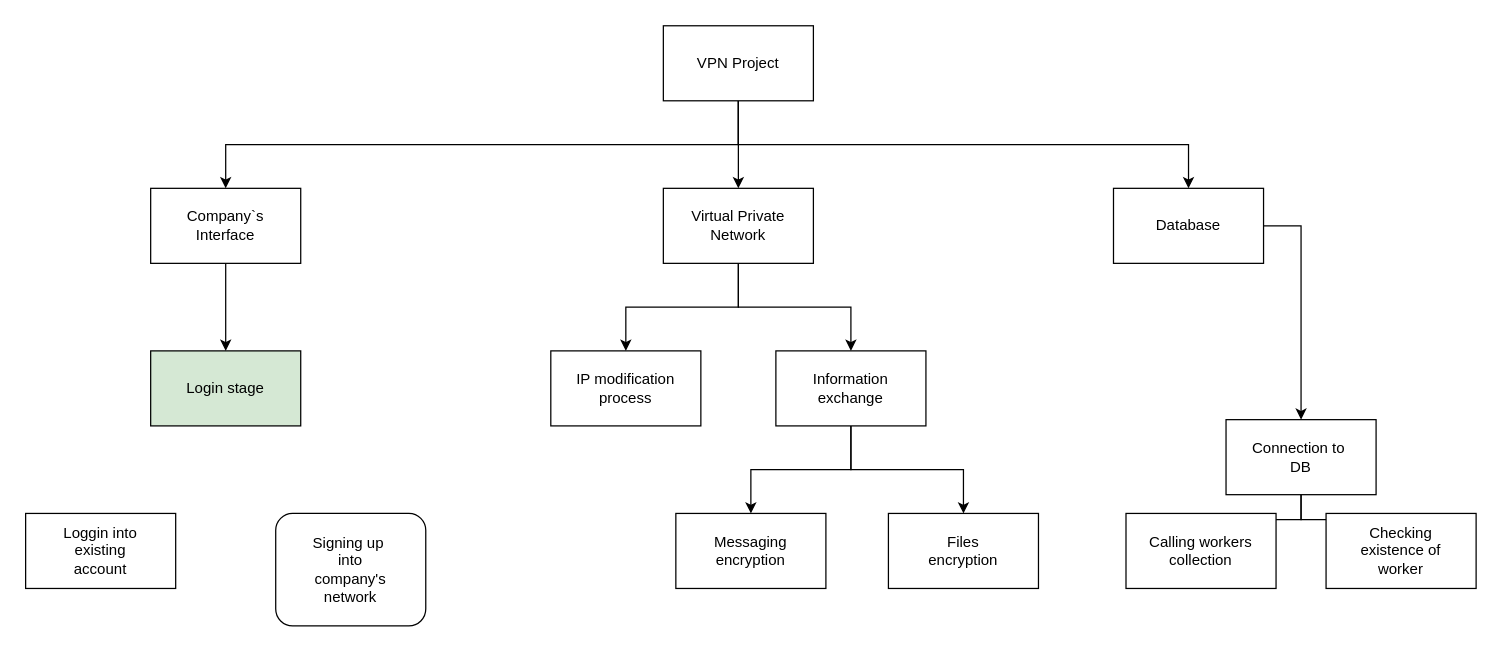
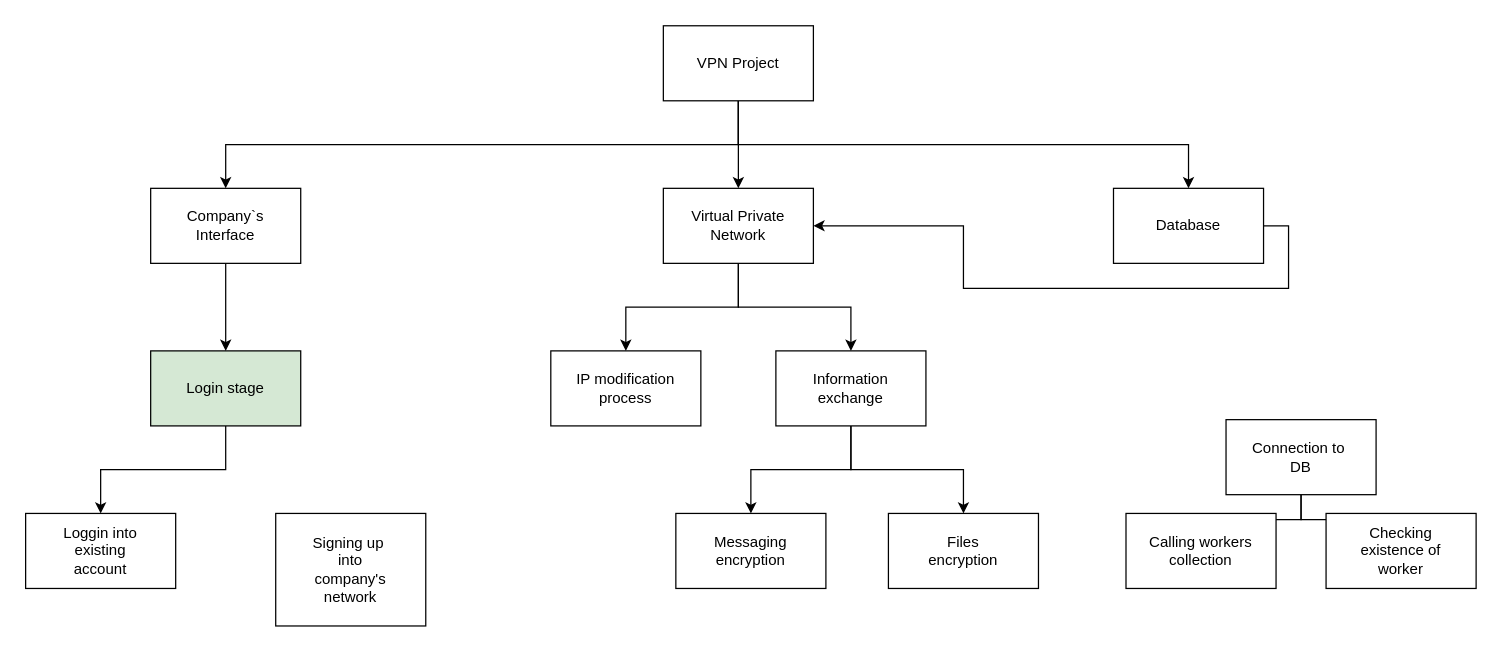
  <mxCell id="0" />
  <mxCell id="1" parent="0" />
  <mxCell id="2" style="edgeStyle=orthogonalEdgeStyle;rounded=0;orthogonalLoop=1;jettySize=auto;html=1;entryX=0.5;entryY=0;entryDx=0;entryDy=0;" edge="1" parent="1" source="5" target="10"><mxGeometry relative="1" as="geometry"><Array as="points"><mxPoint x="590" y="100" /><mxPoint x="590" y="100" /></Array></mxGeometry></mxCell>
  <mxCell id="3" style="edgeStyle=orthogonalEdgeStyle;rounded=0;orthogonalLoop=1;jettySize=auto;html=1;exitX=0.5;exitY=1;exitDx=0;exitDy=0;" edge="1" parent="1" source="5" target="7"><mxGeometry relative="1" as="geometry" /></mxCell>
  <mxCell id="4" style="edgeStyle=orthogonalEdgeStyle;rounded=0;orthogonalLoop=1;jettySize=auto;html=1;exitX=0.5;exitY=1;exitDx=0;exitDy=0;entryX=0.5;entryY=0;entryDx=0;entryDy=0;" edge="1" parent="1" source="5" target="12"><mxGeometry relative="1" as="geometry" /></mxCell>
  <mxCell id="5" value="VPN Project" style="rounded=0;whiteSpace=wrap;html=1;" vertex="1" parent="1"><mxGeometry x="530" y="20" width="120" height="60" as="geometry" /></mxCell>
  <mxCell id="6" style="edgeStyle=orthogonalEdgeStyle;rounded=0;orthogonalLoop=1;jettySize=auto;html=1;exitX=0.5;exitY=1;exitDx=0;exitDy=0;" edge="1" parent="1" source="7" target="14"><mxGeometry relative="1" as="geometry" /></mxCell>
  <mxCell id="7" value="Company`s&lt;br&gt;Interface" style="rounded=0;whiteSpace=wrap;html=1;" vertex="1" parent="1"><mxGeometry x="120" y="150" width="120" height="60" as="geometry" /></mxCell>
  <mxCell id="8" style="edgeStyle=orthogonalEdgeStyle;rounded=0;orthogonalLoop=1;jettySize=auto;html=1;exitX=0.5;exitY=1;exitDx=0;exitDy=0;entryX=0.5;entryY=0;entryDx=0;entryDy=0;" edge="1" parent="1" source="10" target="15"><mxGeometry relative="1" as="geometry" /></mxCell>
  <mxCell id="9" style="edgeStyle=orthogonalEdgeStyle;rounded=0;orthogonalLoop=1;jettySize=auto;html=1;exitX=0.5;exitY=1;exitDx=0;exitDy=0;" edge="1" parent="1" source="10" target="18"><mxGeometry relative="1" as="geometry" /></mxCell>
  <mxCell id="10" value="Virtual Private&lt;br&gt;Network" style="rounded=0;whiteSpace=wrap;html=1;" vertex="1" parent="1"><mxGeometry x="530" y="150" width="120" height="60" as="geometry" /></mxCell>
- <mxCell id="11" style="edgeStyle=orthogonalEdgeStyle;rounded=0;orthogonalLoop=1;jettySize=auto;html=1;exitX=1;exitY=0.5;exitDx=0;exitDy=0;entryX=0.5;entryY=0;entryDx=0;entryDy=0;" edge="1" parent="1" source="12" target="21"><mxGeometry relative="1" as="geometry" /></mxCell>
+ <mxCell id="11" style="edgeStyle=orthogonalEdgeStyle;rounded=0;orthogonalLoop=1;jettySize=auto;html=1;exitX=1;exitY=0.5;exitDx=0;exitDy=0;" edge="1" parent="1" source="12" target="10"><mxGeometry relative="1" as="geometry" /></mxCell>
  <mxCell id="12" value="Database" style="rounded=0;whiteSpace=wrap;html=1;" vertex="1" parent="1"><mxGeometry x="890" y="150" width="120" height="60" as="geometry" /></mxCell>
+ <mxCell id="13" style="edgeStyle=orthogonalEdgeStyle;rounded=0;orthogonalLoop=1;jettySize=auto;html=1;exitX=0.5;exitY=1;exitDx=0;exitDy=0;" edge="1" parent="1" source="14" target="22"><mxGeometry relative="1" as="geometry" /></mxCell>
  <mxCell id="14" value="Login stage" style="rounded=0;whiteSpace=wrap;html=1;fillColor=#d5e8d4;" vertex="1" parent="1"><mxGeometry x="120" y="280" width="120" height="60" as="geometry" /></mxCell>
  <mxCell id="15" value="IP modification&lt;br&gt;process" style="rounded=0;whiteSpace=wrap;html=1;" vertex="1" parent="1"><mxGeometry x="440" y="280" width="120" height="60" as="geometry" /></mxCell>
  <mxCell id="16" style="edgeStyle=orthogonalEdgeStyle;rounded=0;orthogonalLoop=1;jettySize=auto;html=1;exitX=0.5;exitY=1;exitDx=0;exitDy=0;entryX=0.5;entryY=0;entryDx=0;entryDy=0;" edge="1" parent="1" source="18" target="24"><mxGeometry relative="1" as="geometry" /></mxCell>
  <mxCell id="17" style="edgeStyle=orthogonalEdgeStyle;rounded=0;orthogonalLoop=1;jettySize=auto;html=1;exitX=0.5;exitY=1;exitDx=0;exitDy=0;entryX=0.5;entryY=0;entryDx=0;entryDy=0;" edge="1" parent="1" source="18" target="25"><mxGeometry relative="1" as="geometry" /></mxCell>
  <mxCell id="18" value="Information&lt;br&gt;exchange" style="rounded=0;whiteSpace=wrap;html=1;" vertex="1" parent="1"><mxGeometry x="620" y="280" width="120" height="60" as="geometry" /></mxCell>
  <mxCell id="19" style="edgeStyle=orthogonalEdgeStyle;rounded=0;orthogonalLoop=1;jettySize=auto;html=1;exitX=0.5;exitY=1;exitDx=0;exitDy=0;entryX=0.5;entryY=0;entryDx=0;entryDy=0;" edge="1" parent="1" source="21" target="26"><mxGeometry relative="1" as="geometry" /></mxCell>
  <mxCell id="20" style="edgeStyle=orthogonalEdgeStyle;rounded=0;orthogonalLoop=1;jettySize=auto;html=1;exitX=0.5;exitY=1;exitDx=0;exitDy=0;entryX=0.5;entryY=0;entryDx=0;entryDy=0;" edge="1" parent="1" source="21" target="27"><mxGeometry relative="1" as="geometry" /></mxCell>
  <mxCell id="21" value="Connection to&amp;nbsp;&lt;br&gt;DB" style="rounded=0;whiteSpace=wrap;html=1;" vertex="1" parent="1"><mxGeometry x="980" y="335" width="120" height="60" as="geometry" /></mxCell>
  <mxCell id="22" value="Loggin into&lt;br&gt;existing&lt;br&gt;account" style="rounded=0;whiteSpace=wrap;html=1;" vertex="1" parent="1"><mxGeometry x="20" y="410" width="120" height="60" as="geometry" /></mxCell>
- <mxCell id="23" value="Signing up&amp;nbsp;&lt;br&gt;into&lt;br&gt;company's&lt;br&gt;network" style="whiteSpace=wrap;html=1;rounded=1;" vertex="1" parent="1"><mxGeometry x="220" y="410" width="120" height="90" as="geometry" /></mxCell>
+ <mxCell id="23" value="Signing up&amp;nbsp;&lt;br&gt;into&lt;br&gt;company's&lt;br&gt;network" style="rounded=0;whiteSpace=wrap;html=1;" vertex="1" parent="1"><mxGeometry x="220" y="410" width="120" height="90" as="geometry" /></mxCell>
  <mxCell id="24" value="Messaging&lt;br&gt;encryption" style="rounded=0;whiteSpace=wrap;html=1;" vertex="1" parent="1"><mxGeometry x="540" y="410" width="120" height="60" as="geometry" /></mxCell>
  <mxCell id="25" value="Files&lt;br&gt;encryption" style="rounded=0;whiteSpace=wrap;html=1;" vertex="1" parent="1"><mxGeometry x="710" y="410" width="120" height="60" as="geometry" /></mxCell>
  <mxCell id="26" value="Calling workers&lt;br&gt;collection" style="rounded=0;whiteSpace=wrap;html=1;" vertex="1" parent="1"><mxGeometry x="900" y="410" width="120" height="60" as="geometry" /></mxCell>
  <mxCell id="27" value="Checking&lt;br&gt;existence of&lt;br&gt;worker" style="rounded=0;whiteSpace=wrap;html=1;" vertex="1" parent="1"><mxGeometry x="1060" y="410" width="120" height="60" as="geometry" /></mxCell>
